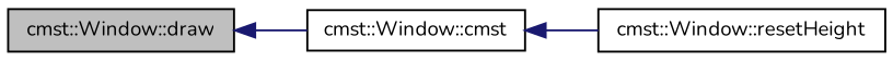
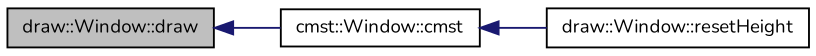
  digraph {
    fontname=Nunito
    rankdir=LR
    node [color=black fillcolor=white fontname=Nunito fontsize=10 shape=record style=filled]
    edge [color=midnightblue dir=back fontname=Nunito fontsize=10 labelfontname=Helvetica labelfontsize=10 style=solid]
-   n1 [fillcolor=grey75 fontcolor=black height=0.2 label="cmst::Window::draw" width=0.4]
+   n1 [fillcolor=grey75 fontcolor=black height=0.2 label="draw::Window::draw" width=0.4]
    n2 [height=0.2 label="cmst::Window::cmst" width=0.4]
-   n3 [height=0.2 label="cmst::Window::resetHeight" width=0.4]
+   n3 [height=0.2 label="draw::Window::resetHeight" width=0.4]
    n1 -> n2
    n2 -> n3
  }
